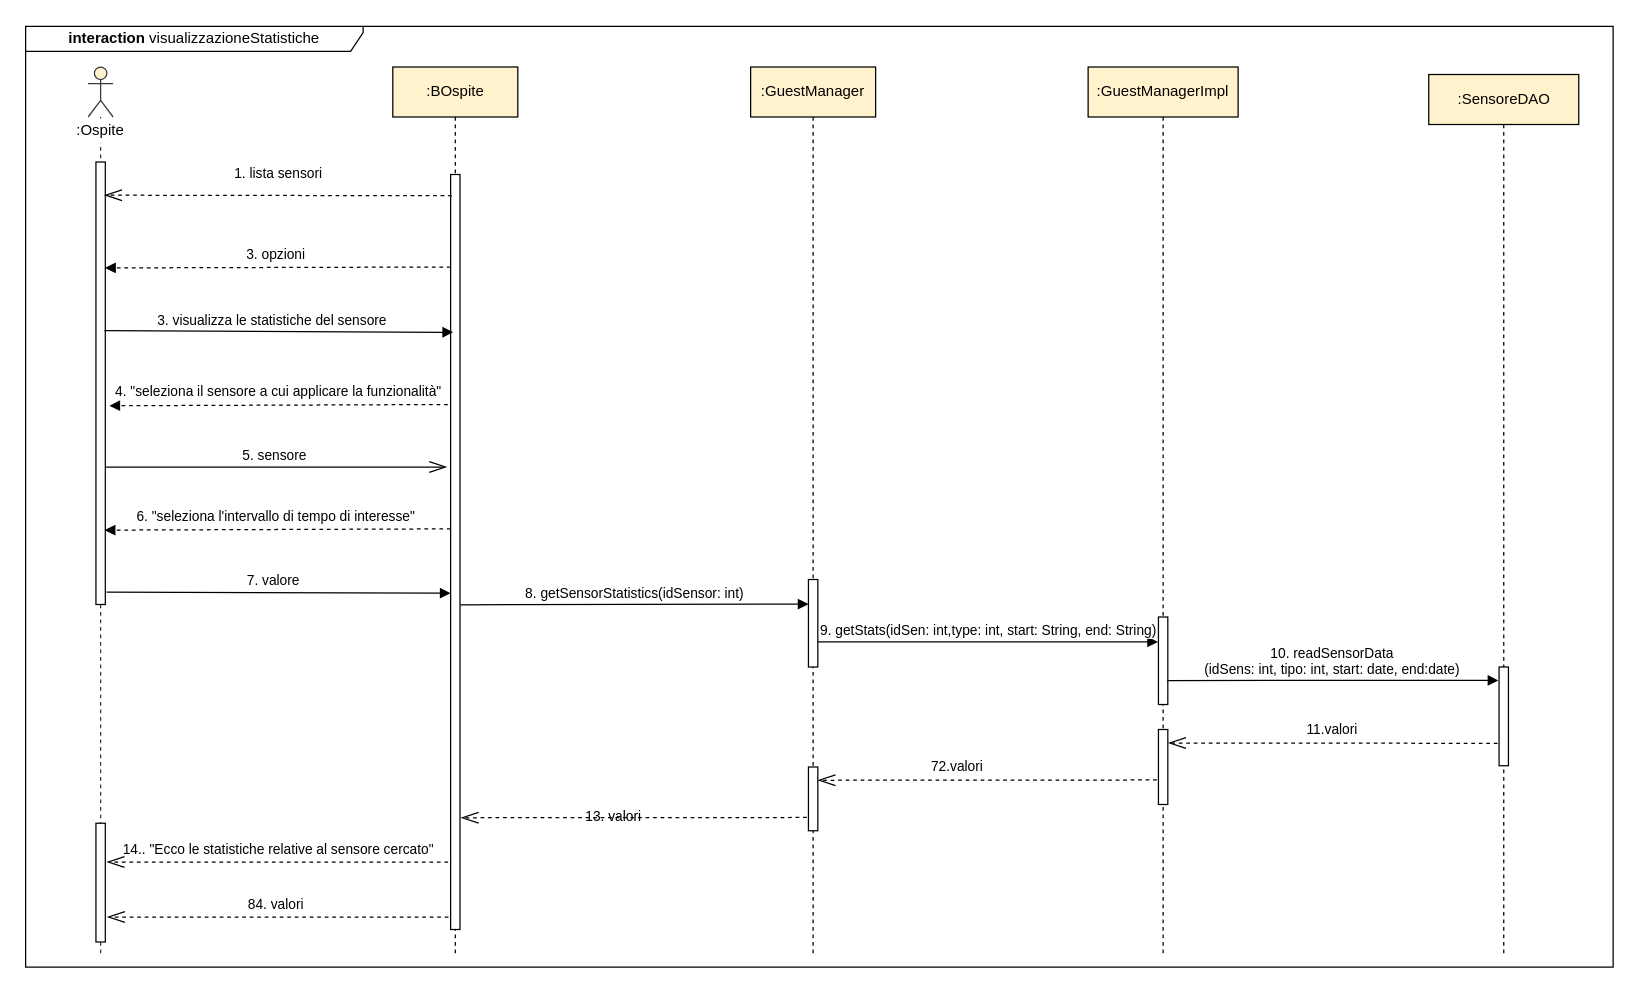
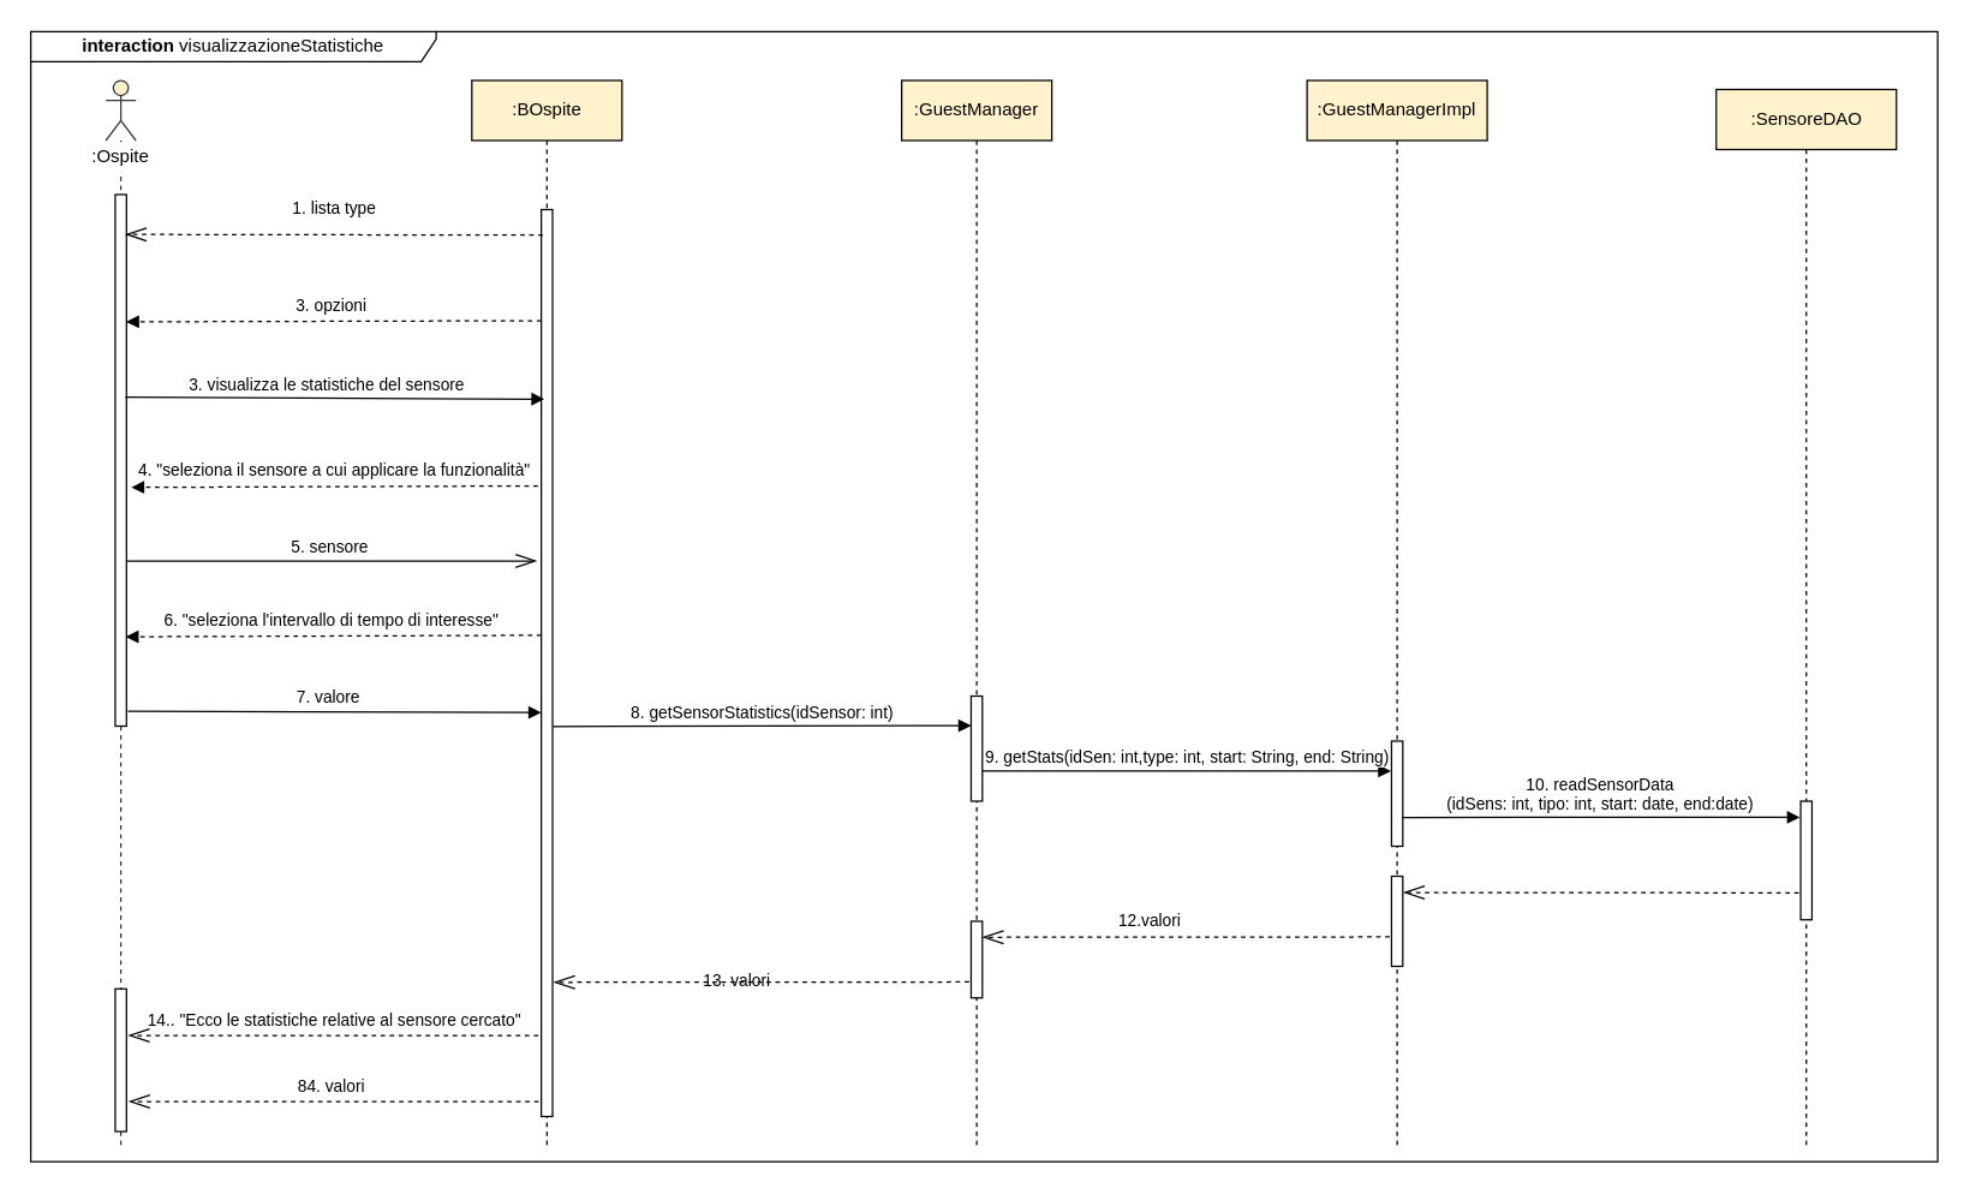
  <mxCell id="0" />
  <mxCell id="1" parent="0" />
  <mxCell id="2" value="" style="endArrow=block;dashed=1;endFill=1;endSize=6;html=1;startSize=8;" parent="1" edge="1"><mxGeometry width="160" relative="1" as="geometry"><mxPoint x="363.75" y="323" as="sourcePoint" /><mxPoint x="87" y="324" as="targetPoint" /><Array as="points" /></mxGeometry></mxCell>
  <mxCell id="3" value="&lt;b&gt;interaction&amp;nbsp;&lt;/b&gt;visualizzazioneStatistiche" style="shape=umlFrame;whiteSpace=wrap;html=1;width=270;height=20;" parent="1" vertex="1"><mxGeometry x="20" y="20.5" width="1270" height="752.5" as="geometry" /></mxCell>
  <mxCell id="4" value="5. sensore" style="html=1;verticalAlign=bottom;startArrow=none;endArrow=openThin;startSize=6;startFill=0;endFill=0;endSize=12;" parent="1" source="8" edge="1"><mxGeometry x="-0.013" relative="1" as="geometry"><mxPoint x="90" y="403" as="sourcePoint" /><mxPoint x="357" y="373" as="targetPoint" /><mxPoint as="offset" /></mxGeometry></mxCell>
  <mxCell id="5" value=":BOspite" style="shape=umlLifeline;perimeter=lifelinePerimeter;whiteSpace=wrap;html=1;container=1;collapsible=0;recursiveResize=0;outlineConnect=0;fillColor=#FFF2CC;" parent="1" vertex="1"><mxGeometry x="313.75" y="53" width="100" height="710" as="geometry" /></mxCell>
  <mxCell id="6" value="" style="html=1;points=[];perimeter=orthogonalPerimeter;fillColor=#ffffff;" parent="5" vertex="1"><mxGeometry x="46.25" y="86" width="7.5" height="604" as="geometry" /></mxCell>
  <mxCell id="7" value="" style="shape=umlLifeline;participant=umlActor;perimeter=lifelinePerimeter;whiteSpace=wrap;html=1;container=1;collapsible=0;recursiveResize=0;verticalAlign=top;spacingTop=36;outlineConnect=0;strokeColor=#36393d;fillColor=#FFF2CC;" parent="1" vertex="1"><mxGeometry x="70" y="53" width="20" height="710" as="geometry" /></mxCell>
  <mxCell id="8" value="" style="html=1;points=[];perimeter=orthogonalPerimeter;fillColor=#ffffff;" parent="7" vertex="1"><mxGeometry x="6.25" y="76" width="7.5" height="354" as="geometry" /></mxCell>
  <mxCell id="9" value=":Ospite" style="text;html=1;strokeColor=none;align=center;verticalAlign=middle;whiteSpace=wrap;rounded=0;fillColor=#ffffff;" parent="1" vertex="1"><mxGeometry x="50" y="94" width="60" height="20" as="geometry" /></mxCell>
  <mxCell id="10" value=":GuestManagerImpl" style="shape=umlLifeline;perimeter=lifelinePerimeter;whiteSpace=wrap;html=1;container=1;collapsible=0;recursiveResize=0;outlineConnect=0;fillColor=#FFF2CC;" parent="1" vertex="1"><mxGeometry x="870" y="53" width="120" height="710" as="geometry" /></mxCell>
  <mxCell id="11" value="" style="html=1;points=[];perimeter=orthogonalPerimeter;fillColor=#ffffff;" parent="10" vertex="1"><mxGeometry x="56.25" y="440" width="7.5" height="70" as="geometry" /></mxCell>
  <mxCell id="12" value="" style="html=1;points=[];perimeter=orthogonalPerimeter;fillColor=#ffffff;" parent="10" vertex="1"><mxGeometry x="56.25" y="530" width="7.5" height="60" as="geometry" /></mxCell>
  <mxCell id="13" value=":GuestManager" style="shape=umlLifeline;perimeter=lifelinePerimeter;whiteSpace=wrap;html=1;container=1;collapsible=0;recursiveResize=0;outlineConnect=0;fillColor=#FFF2CC;" parent="1" vertex="1"><mxGeometry x="600" y="53" width="100" height="710" as="geometry" /></mxCell>
  <mxCell id="14" value="" style="html=1;points=[];perimeter=orthogonalPerimeter;fillColor=#ffffff;" parent="13" vertex="1"><mxGeometry x="46.25" y="410" width="7.5" height="70" as="geometry" /></mxCell>
  <mxCell id="15" value="" style="html=1;points=[];perimeter=orthogonalPerimeter;fillColor=#ffffff;" parent="13" vertex="1"><mxGeometry x="46.25" y="560" width="7.5" height="51" as="geometry" /></mxCell>
  <mxCell id="16" value=":SensoreDAO" style="shape=umlLifeline;perimeter=lifelinePerimeter;whiteSpace=wrap;html=1;container=1;collapsible=0;recursiveResize=0;outlineConnect=0;fillColor=#FFF2CC;" parent="1" vertex="1"><mxGeometry x="1142.5" y="59" width="120" height="704" as="geometry" /></mxCell>
  <mxCell id="17" value="" style="html=1;points=[];perimeter=orthogonalPerimeter;fillColor=#ffffff;" parent="16" vertex="1"><mxGeometry x="56.25" y="474" width="7.5" height="79" as="geometry" /></mxCell>
  <mxCell id="18" value="8. getSensorStatistics(idSensor: int)" style="html=1;verticalAlign=bottom;startArrow=none;endArrow=block;startSize=8;startFill=0;entryX=0.011;entryY=0.281;entryDx=0;entryDy=0;entryPerimeter=0;exitX=1.032;exitY=0.57;exitDx=0;exitDy=0;exitPerimeter=0;" parent="1" source="6" target="14" edge="1"><mxGeometry relative="1" as="geometry"><mxPoint x="364" y="483" as="sourcePoint" /><mxPoint x="630" y="553" as="targetPoint" /></mxGeometry></mxCell>
  <mxCell id="19" value="9. getStats(idSen: int,type: int, start: String, end: String)" style="html=1;verticalAlign=bottom;startArrow=none;endArrow=block;startSize=8;startFill=0;exitX=1.007;exitY=0.714;exitDx=0;exitDy=0;exitPerimeter=0;entryX=-0.043;entryY=0.285;entryDx=0;entryDy=0;entryPerimeter=0;" parent="1" source="14" target="11" edge="1"><mxGeometry relative="1" as="geometry"><mxPoint x="650" y="583" as="sourcePoint" /><mxPoint x="915" y="513" as="targetPoint" /></mxGeometry></mxCell>
  <mxCell id="20" value="10. readSensorData&lt;br&gt;(idSens: int, tipo: int, start: date, end:date)" style="html=1;verticalAlign=bottom;startArrow=none;endArrow=block;startSize=8;startFill=0;exitX=0.953;exitY=0.726;exitDx=0;exitDy=0;exitPerimeter=0;entryX=-0.07;entryY=0.136;entryDx=0;entryDy=0;entryPerimeter=0;" parent="1" source="11" target="17" edge="1"><mxGeometry relative="1" as="geometry"><mxPoint x="930" y="613.5" as="sourcePoint" /><mxPoint x="1190" y="544" as="targetPoint" /></mxGeometry></mxCell>
  <mxCell id="21" value="" style="endArrow=openThin;dashed=1;endFill=0;endSize=12;html=1;entryX=1.06;entryY=0.18;entryDx=0;entryDy=0;entryPerimeter=0;exitX=-0.165;exitY=0.773;exitDx=0;exitDy=0;exitPerimeter=0;" parent="1" source="17" target="12" edge="1"><mxGeometry width="160" relative="1" as="geometry"><mxPoint x="1180" y="594" as="sourcePoint" /><mxPoint x="930" y="663" as="targetPoint" /><Array as="points" /></mxGeometry></mxCell>
- <mxCell id="22" value="&lt;font style=&quot;font-size: 11px&quot;&gt;11.valori&lt;/font&gt;" style="text;html=1;align=center;verticalAlign=middle;resizable=0;points=[];autosize=1;" parent="1" vertex="1"><mxGeometry x="1035" y="573" width="60" height="20" as="geometry" /></mxCell>
  <mxCell id="23" value="" style="endArrow=openThin;dashed=1;endFill=0;endSize=12;html=1;entryX=1.007;entryY=0.208;entryDx=0;entryDy=0;entryPerimeter=0;exitX=-0.167;exitY=0.673;exitDx=0;exitDy=0;exitPerimeter=0;" parent="1" source="12" target="15" edge="1"><mxGeometry width="160" relative="1" as="geometry"><mxPoint x="910" y="693" as="sourcePoint" /><mxPoint x="650" y="693" as="targetPoint" /><Array as="points" /></mxGeometry></mxCell>
- <mxCell id="24" value="&lt;span style=&quot;font-size: 11px&quot;&gt;72.valori&lt;/span&gt;" style="text;html=1;align=center;verticalAlign=middle;resizable=0;points=[];autosize=1;" parent="1" vertex="1"><mxGeometry x="735" y="603" width="60" height="20" as="geometry" /></mxCell>
+ <mxCell id="24" value="&lt;span style=&quot;font-size: 11px&quot;&gt;12.valori&lt;/span&gt;" style="text;html=1;align=center;verticalAlign=middle;resizable=0;points=[];autosize=1;" parent="1" vertex="1"><mxGeometry x="735" y="603" width="60" height="20" as="geometry" /></mxCell>
  <mxCell id="25" value="" style="endArrow=openThin;dashed=1;endFill=0;endSize=12;html=1;exitX=-0.174;exitY=0.792;exitDx=0;exitDy=0;exitPerimeter=0;entryX=1.11;entryY=0.852;entryDx=0;entryDy=0;entryPerimeter=0;" parent="1" source="15" target="6" edge="1"><mxGeometry width="160" relative="1" as="geometry"><mxPoint x="630" y="723" as="sourcePoint" /><mxPoint x="370" y="653" as="targetPoint" /><Array as="points" /></mxGeometry></mxCell>
  <mxCell id="26" value="&lt;span style=&quot;font-size: 11px&quot;&gt;13. valori&lt;/span&gt;" style="text;html=1;align=center;verticalAlign=middle;resizable=0;points=[];autosize=1;" parent="1" vertex="1"><mxGeometry x="460" y="643" width="60" height="20" as="geometry" /></mxCell>
  <mxCell id="27" value="&lt;span style=&quot;font-size: 11px&quot;&gt;84. valori&lt;/span&gt;" style="text;html=1;align=center;verticalAlign=middle;resizable=0;points=[];autosize=1;" parent="1" vertex="1"><mxGeometry x="190" y="713" width="60" height="20" as="geometry" /></mxCell>
  <mxCell id="28" value="&lt;font style=&quot;font-size: 11px&quot;&gt;14.. &quot;Ecco le statistiche relative al sensore cercato&quot;&lt;/font&gt;" style="text;html=1;align=center;verticalAlign=middle;resizable=0;points=[];autosize=1;" parent="1" vertex="1"><mxGeometry x="91.78" y="669" width="260" height="20" as="geometry" /></mxCell>
  <mxCell id="29" value="" style="endArrow=openThin;dashed=1;endFill=0;endSize=12;html=1;" parent="1" edge="1"><mxGeometry width="160" relative="1" as="geometry"><mxPoint x="358" y="689" as="sourcePoint" /><mxPoint x="85" y="689" as="targetPoint" /><Array as="points" /></mxGeometry></mxCell>
  <mxCell id="30" value="" style="endArrow=openThin;dashed=1;endFill=0;endSize=12;html=1;entryX=0.9;entryY=0.075;entryDx=0;entryDy=0;entryPerimeter=0;" parent="1" target="8" edge="1"><mxGeometry width="160" relative="1" as="geometry"><mxPoint x="361" y="156" as="sourcePoint" /><mxPoint x="90" y="155" as="targetPoint" /><Array as="points" /></mxGeometry></mxCell>
- <mxCell id="31" value="&lt;span style=&quot;font-size: 11px&quot;&gt;1. lista sensori&lt;/span&gt;" style="text;html=1;align=center;verticalAlign=middle;resizable=0;points=[];autosize=1;" parent="1" vertex="1"><mxGeometry x="176.78" y="128" width="90" height="20" as="geometry" /></mxCell>
+ <mxCell id="31" value="&lt;span style=&quot;font-size: 11px&quot;&gt;1. lista type&lt;/span&gt;" style="text;html=1;align=center;verticalAlign=middle;resizable=0;points=[];autosize=1;" parent="1" vertex="1"><mxGeometry x="176.78" y="128" width="90" height="20" as="geometry" /></mxCell>
  <mxCell id="32" value="" style="html=1;points=[];perimeter=orthogonalPerimeter;fillColor=#ffffff;" parent="1" vertex="1"><mxGeometry x="76.25" y="658" width="7.5" height="95" as="geometry" /></mxCell>
  <mxCell id="33" value="" style="endArrow=openThin;dashed=1;endFill=0;endSize=12;html=1;" parent="1" edge="1"><mxGeometry width="160" relative="1" as="geometry"><mxPoint x="358.28" y="733" as="sourcePoint" /><mxPoint x="85.28" y="733" as="targetPoint" /><Array as="points" /></mxGeometry></mxCell>
  <mxCell id="34" value="" style="endArrow=block;dashed=1;endFill=1;endSize=6;html=1;entryX=0.974;entryY=0.698;entryDx=0;entryDy=0;entryPerimeter=0;startSize=8;" parent="1" edge="1"><mxGeometry width="160" relative="1" as="geometry"><mxPoint x="360" y="213" as="sourcePoint" /><mxPoint x="83.555" y="213.74" as="targetPoint" /><Array as="points" /></mxGeometry></mxCell>
  <mxCell id="35" value="&lt;font style=&quot;font-size: 11px&quot;&gt;3. opzioni&lt;/font&gt;" style="text;html=1;align=center;verticalAlign=middle;resizable=0;points=[];autosize=1;" parent="1" vertex="1"><mxGeometry x="190" y="193" width="60" height="20" as="geometry" /></mxCell>
  <mxCell id="36" value="3. visualizza le statistiche del sensore" style="html=1;verticalAlign=bottom;startArrow=none;endArrow=block;startSize=8;startFill=0;endFill=1;endSize=6;exitX=0.9;exitY=0.381;exitDx=0;exitDy=0;exitPerimeter=0;entryX=0.267;entryY=0.209;entryDx=0;entryDy=0;entryPerimeter=0;" parent="1" source="8" target="6" edge="1"><mxGeometry x="-0.036" relative="1" as="geometry"><mxPoint x="83.745" y="283.408" as="sourcePoint" /><mxPoint x="360.01" y="283" as="targetPoint" /><mxPoint as="offset" /></mxGeometry></mxCell>
  <mxCell id="37" value="&lt;font style=&quot;font-size: 11px&quot;&gt;4. &quot;seleziona il sensore a cui applicare la funzionalità&quot;&lt;/font&gt;" style="text;html=1;align=center;verticalAlign=middle;resizable=0;points=[];autosize=1;" parent="1" vertex="1"><mxGeometry x="81.78" y="303" width="280" height="20" as="geometry" /></mxCell>
  <mxCell id="38" value="" style="endArrow=block;dashed=1;endFill=1;endSize=6;html=1;startSize=8;" parent="1" edge="1"><mxGeometry width="160" relative="1" as="geometry"><mxPoint x="360" y="422.5" as="sourcePoint" /><mxPoint x="83.25" y="423.5" as="targetPoint" /><Array as="points" /></mxGeometry></mxCell>
  <mxCell id="39" value="&lt;font style=&quot;font-size: 11px&quot;&gt;6. &quot;seleziona l'intervallo di tempo di interesse&quot;&lt;/font&gt;" style="text;html=1;align=center;verticalAlign=middle;resizable=0;points=[];autosize=1;" parent="1" vertex="1"><mxGeometry x="100" y="402.5" width="240" height="20" as="geometry" /></mxCell>
  <mxCell id="40" value="7. valore" style="html=1;verticalAlign=bottom;startArrow=none;endArrow=block;startSize=8;startFill=0;endFill=1;endSize=6;exitX=0.9;exitY=0.381;exitDx=0;exitDy=0;exitPerimeter=0;" parent="1" edge="1"><mxGeometry x="-0.036" relative="1" as="geometry"><mxPoint x="84.75" y="473.004" as="sourcePoint" /><mxPoint x="360" y="474" as="targetPoint" /><mxPoint as="offset" /></mxGeometry></mxCell>
